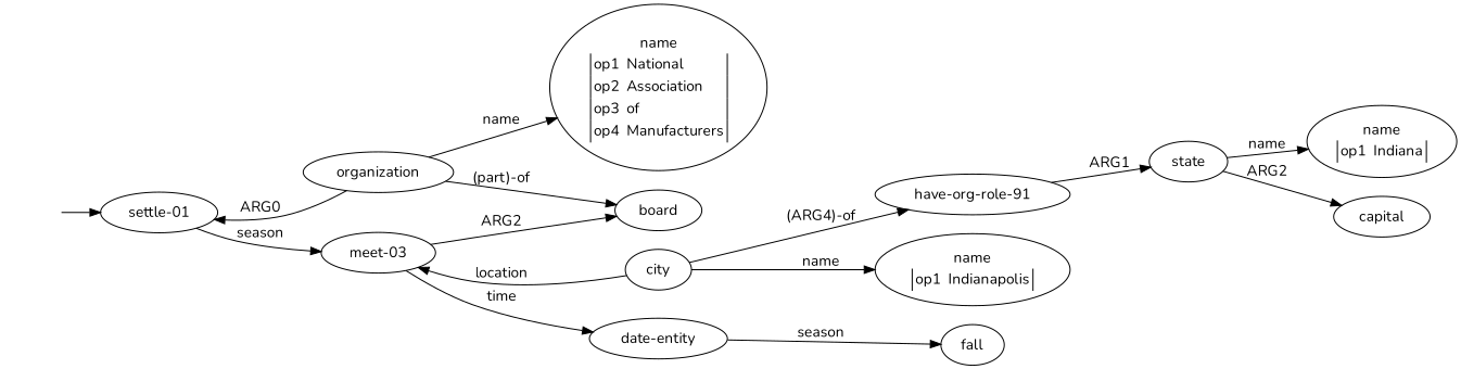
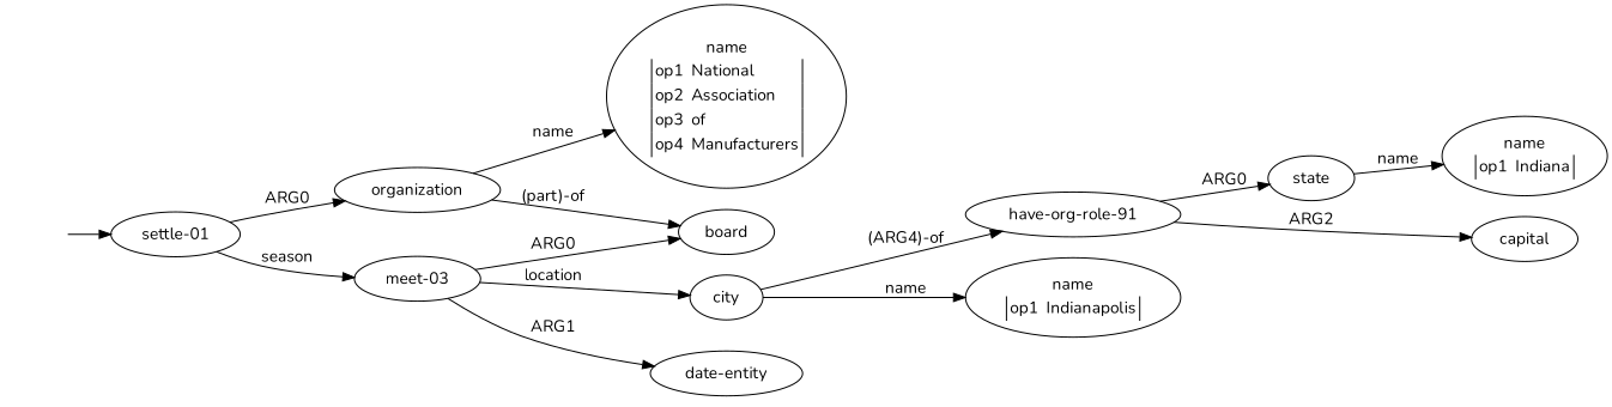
  digraph {
    fontname=Nunito
    rankdir=LR
    node [fontname=Nunito]
    edge [fontname=Nunito]
    top [style=invis]
    n2 [label=<<table align="center" border="0" cellspacing="0"><tr><td colspan="2">settle-01</td></tr></table>>]
    n3 [label=<<table align="center" border="0" cellspacing="0"><tr><td colspan="2">organization</td></tr></table>>]
    n4 [label=<<table align="center" border="0" cellspacing="0"><tr><td colspan="2">meet-03</td></tr></table>>]
    n5 [label=<<table align="center" border="0" cellspacing="0"><tr><td colspan="2">name</td></tr><tr><td sides="l" border="1" align="left">op1</td><td sides="r" border="1" align="left">National</td></tr><tr><td sides="l" border="1" align="left">op2</td><td sides="r" border="1" align="left">Association</td></tr><tr><td sides="l" border="1" align="left">op3</td><td sides="r" border="1" align="left">of</td></tr><tr><td sides="l" border="1" align="left">op4</td><td sides="r" border="1" align="left">Manufacturers</td></tr></table>>]
    n6 [label=<<table align="center" border="0" cellspacing="0"><tr><td colspan="2">board</td></tr></table>>]
    n7 [label=<<table align="center" border="0" cellspacing="0"><tr><td colspan="2">date-entity</td></tr></table>>]
    n8 [label=<<table align="center" border="0" cellspacing="0"><tr><td colspan="2">city</td></tr></table>>]
-   n9 [label=<<table align="center" border="0" cellspacing="0"><tr><td colspan="2">fall</td></tr></table>>]
    n10 [label=<<table align="center" border="0" cellspacing="0"><tr><td colspan="2">name</td></tr><tr><td sides="l" border="1" align="left">op1</td><td sides="r" border="1" align="left">Indianapolis</td></tr></table>>]
    n11 [label=<<table align="center" border="0" cellspacing="0"><tr><td colspan="2">have-org-role-91</td></tr></table>>]
    n12 [label=<<table align="center" border="0" cellspacing="0"><tr><td colspan="2">state</td></tr></table>>]
    n13 [label=<<table align="center" border="0" cellspacing="0"><tr><td colspan="2">capital</td></tr></table>>]
    n14 [label=<<table align="center" border="0" cellspacing="0"><tr><td colspan="2">name</td></tr><tr><td sides="l" border="1" align="left">op1</td><td sides="r" border="1" align="left">Indiana</td></tr></table>>]
    top -> n2
-   n3 -> n2 [label=ARG0]
+   n2 -> n3 [label=ARG0]
    n2 -> n4 [label=season]
    n3 -> n5 [label=name]
    n3 -> n6 [label="(part)-of"]
-   n4 -> n6 [label=ARG2]
-   n4 -> n7 [label=time]
-   n8 -> n4 [label=location]
-   n7 -> n9 [label=season]
+   n4 -> n6 [label=ARG0]
+   n4 -> n7 [label=ARG1]
+   n4 -> n8 [label=location]
    n8 -> n10 [label=name]
    n8 -> n11 [label="(ARG4)-of"]
-   n11 -> n12 [label=ARG1]
-   n12 -> n13 [label=ARG2]
+   n11 -> n12 [label=ARG0]
+   n11 -> n13 [label=ARG2]
    n12 -> n14 [label=name]
  }
